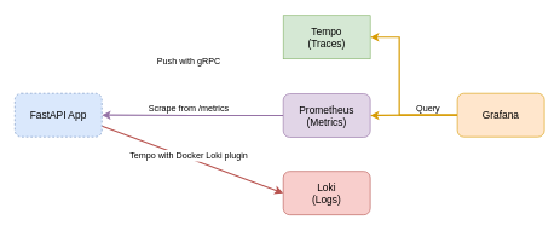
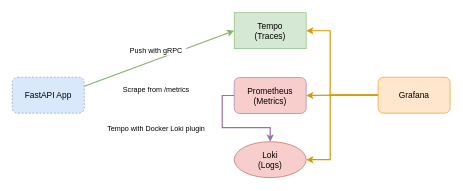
  <mxCell id="0" />
  <mxCell id="1" parent="0" />
- <mxCell id="3" style="rounded=0;orthogonalLoop=1;jettySize=auto;html=1;exitX=1;exitY=0.75;exitDx=0;exitDy=0;entryX=0;entryY=0.5;entryDx=0;entryDy=0;fontSize=14;fillColor=#f8cecc;strokeColor=#b85450;strokeWidth=2;fontColor=#000000;" parent="1" source="4" target="8" edge="1"><mxGeometry relative="1" as="geometry" /></mxCell>
+ <mxCell id="2" style="rounded=0;orthogonalLoop=1;jettySize=auto;html=1;exitX=1;exitY=0.25;exitDx=0;exitDy=0;entryX=0;entryY=0.5;entryDx=0;entryDy=0;fontSize=14;fillColor=#d5e8d4;strokeColor=#82b366;strokeWidth=2;fontColor=#000000;" parent="1" source="4" target="5" edge="1"><mxGeometry relative="1" as="geometry" /></mxCell>
  <mxCell id="4" value="FastAPI App" style="rounded=1;whiteSpace=wrap;html=1;fontSize=14;fillColor=#dae8fc;strokeColor=#6c8ebf;fontColor=#000000;dashed=1;" parent="1" vertex="1"><mxGeometry x="20" y="128" width="120" height="60" as="geometry" /></mxCell>
  <mxCell id="5" value="Tempo&lt;br style=&quot;font-size: 14px;&quot;&gt;(Traces)" style="whiteSpace=wrap;html=1;fontSize=14;fillColor=#d5e8d4;strokeColor=#82b366;fontColor=#000000;rounded=0;" parent="1" vertex="1"><mxGeometry x="390" y="20.5" width="120" height="60" as="geometry" /></mxCell>
- <mxCell id="6" style="edgeStyle=orthogonalEdgeStyle;rounded=0;orthogonalLoop=1;jettySize=auto;html=1;exitX=0;exitY=0.5;exitDx=0;exitDy=0;fontSize=14;fillColor=#e1d5e7;strokeColor=#9673a6;strokeWidth=2;fontColor=#000000;" parent="1" source="7" target="4" edge="1"><mxGeometry relative="1" as="geometry" /></mxCell>
- <mxCell id="7" value="Prometheus&lt;br style=&quot;font-size: 14px;&quot;&gt;(Metrics)" style="rounded=1;whiteSpace=wrap;html=1;fontSize=14;fillColor=#e1d5e7;strokeColor=#9673a6;fontColor=#000000;" parent="1" vertex="1"><mxGeometry x="390" y="128.5" width="120" height="60" as="geometry" /></mxCell>
- <mxCell id="8" value="Loki&lt;br style=&quot;font-size: 14px;&quot;&gt;(Logs)" style="rounded=1;whiteSpace=wrap;html=1;fontSize=14;fillColor=#f8cecc;strokeColor=#b85450;fontColor=#000000;" parent="1" vertex="1"><mxGeometry x="390" y="235.5" width="120" height="60" as="geometry" /></mxCell>
+ <mxCell id="6" style="edgeStyle=orthogonalEdgeStyle;rounded=0;orthogonalLoop=1;jettySize=auto;html=1;exitX=0;exitY=0.5;exitDx=0;exitDy=0;fontSize=14;fillColor=#e1d5e7;strokeColor=#9673a6;strokeWidth=2;fontColor=#000000;" parent="1" source="7" target="8" edge="1"><mxGeometry relative="1" as="geometry" /></mxCell>
+ <mxCell id="7" value="Prometheus&lt;br style=&quot;font-size: 14px;&quot;&gt;(Metrics)" style="rounded=1;whiteSpace=wrap;html=1;fontSize=14;fillColor=#f8cecc;strokeColor=#9673a6;fontColor=#000000;" parent="1" vertex="1"><mxGeometry x="390" y="128.5" width="120" height="60" as="geometry" /></mxCell>
+ <mxCell id="8" value="Loki&lt;br style=&quot;font-size: 14px;&quot;&gt;(Logs)" style="ellipse;whiteSpace=wrap;html=1;fontSize=14;fillColor=#f8cecc;strokeColor=#b85450;fontColor=#000000;" parent="1" vertex="1"><mxGeometry x="390" y="235.5" width="120" height="60" as="geometry" /></mxCell>
  <mxCell id="9" style="edgeStyle=orthogonalEdgeStyle;rounded=0;orthogonalLoop=1;jettySize=auto;html=1;exitX=0;exitY=0.5;exitDx=0;exitDy=0;fontSize=14;fillColor=#ffe6cc;strokeColor=#d79b00;strokeWidth=2;fontColor=#000000;" parent="1" source="12" target="7" edge="1"><mxGeometry relative="1" as="geometry" /></mxCell>
  <mxCell id="10" style="edgeStyle=orthogonalEdgeStyle;rounded=0;orthogonalLoop=1;jettySize=auto;html=1;exitX=0;exitY=0.5;exitDx=0;exitDy=0;entryX=1;entryY=0.5;entryDx=0;entryDy=0;fontSize=14;fillColor=#ffe6cc;strokeColor=#d79b00;strokeWidth=2;fontColor=#000000;" parent="1" source="12" target="5" edge="1"><mxGeometry relative="1" as="geometry"><Array as="points"><mxPoint x="550" y="158" /><mxPoint x="550" y="51" /></Array></mxGeometry></mxCell>
+ <mxCell id="11" style="edgeStyle=orthogonalEdgeStyle;rounded=0;orthogonalLoop=1;jettySize=auto;html=1;exitX=0;exitY=0.5;exitDx=0;exitDy=0;entryX=1;entryY=0.5;entryDx=0;entryDy=0;fontSize=14;fillColor=#ffe6cc;strokeColor=#d79b00;strokeWidth=2;fontColor=#000000;" parent="1" source="12" target="8" edge="1"><mxGeometry relative="1" as="geometry"><Array as="points"><mxPoint x="550" y="158" /><mxPoint x="550" y="266" /></Array></mxGeometry></mxCell>
  <mxCell id="12" value="Grafana" style="rounded=1;whiteSpace=wrap;html=1;fontSize=14;fillColor=#ffe6cc;strokeColor=#d79b00;fontColor=#000000;" parent="1" vertex="1"><mxGeometry x="630" y="128" width="120" height="60" as="geometry" /></mxCell>
- <mxCell id="13" value="Query" style="text;html=1;strokeColor=none;fillColor=none;align=center;verticalAlign=middle;whiteSpace=wrap;rounded=0;fontColor=#000000;" parent="1" vertex="1"><mxGeometry x="560" y="134" width="60" height="30" as="geometry" /></mxCell>
  <mxCell id="14" value="Push with gRPC" style="text;html=1;strokeColor=none;fillColor=#FFFFFF;align=center;verticalAlign=middle;whiteSpace=wrap;rounded=0;fontColor=#000000;" parent="1" vertex="1"><mxGeometry x="210" y="76" width="100" height="16" as="geometry" /></mxCell>
  <mxCell id="15" value="Scrape from /metrics" style="text;html=1;strokeColor=none;fillColor=none;align=center;verticalAlign=middle;whiteSpace=wrap;rounded=0;fontColor=#000000;" parent="1" vertex="1"><mxGeometry x="200" y="141" width="120" height="16" as="geometry" /></mxCell>
  <mxCell id="16" value="Tempo with Docker Loki plugin" style="text;html=1;strokeColor=none;fillColor=#FFFFFF;align=center;verticalAlign=middle;whiteSpace=wrap;rounded=0;fontColor=#000000;" parent="1" vertex="1"><mxGeometry x="175" y="206" width="170" height="16" as="geometry" /></mxCell>
